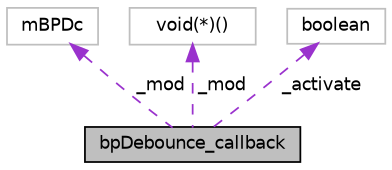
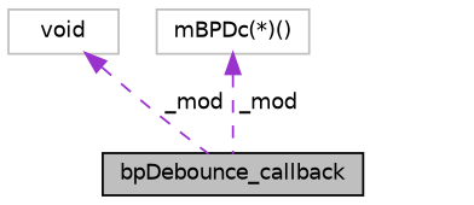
  digraph {
    node [color=grey75 fillcolor=white fontname=Helvetica fontsize=10 shape=record style=filled]
    edge [color=darkorchid3 dir=back fontname=Helvetica fontsize=10 labelfontname=Helvetica labelfontsize=10 style=dashed]
    n1 [color=black fillcolor=grey75 fontcolor=black height=0.2 label=bpDebounce_callback width=0.4]
-   n2 [height=0.2 label=mBPDc width=0.4]
-   n3 [height=0.2 label="void(*)()" width=0.4]
-   n4 [height=0.2 label=boolean width=0.4]
+   n2 [height=0.2 label=void width=0.4]
+   n3 [height=0.2 label="mBPDc(*)()" width=0.4]
    n2 -> n1 [label=" _mod"]
    n3 -> n1 [label=" _mod"]
-   n4 -> n1 [label=" _activate"]
  }
